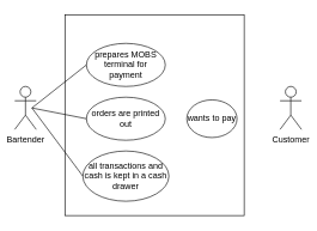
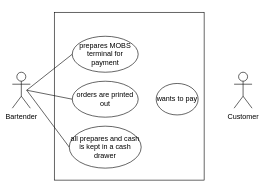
  <mxCell id="0" />
  <mxCell id="1" parent="0" />
  <mxCell id="2" value="" style="rounded=0;whiteSpace=wrap;html=1;" vertex="1" parent="1"><mxGeometry x="90" y="20" width="250" height="280" as="geometry" /></mxCell>
  <mxCell id="3" value="Bartender" style="shape=umlActor;verticalLabelPosition=bottom;verticalAlign=top;html=1;outlineConnect=0;" vertex="1" parent="1"><mxGeometry x="20" y="120" width="30" height="60" as="geometry" /></mxCell>
  <mxCell id="4" value="prepares MOBS terminal for payment" style="ellipse;whiteSpace=wrap;html=1;" vertex="1" parent="1"><mxGeometry x="120" y="60" width="110" height="60" as="geometry" /></mxCell>
  <mxCell id="5" value="Customer" style="shape=umlActor;verticalLabelPosition=bottom;verticalAlign=top;html=1;outlineConnect=0;" vertex="1" parent="1"><mxGeometry x="390" y="120" width="30" height="60" as="geometry" /></mxCell>
  <mxCell id="6" value="wants to pay" style="ellipse;whiteSpace=wrap;html=1;" vertex="1" parent="1"><mxGeometry x="260" y="138.75" width="70" height="52.5" as="geometry" /></mxCell>
  <mxCell id="7" value="orders are printed out" style="ellipse;whiteSpace=wrap;html=1;" vertex="1" parent="1"><mxGeometry x="120" y="135" width="110" height="60" as="geometry" /></mxCell>
- <mxCell id="8" value="all transactions and cash is kept in a cash drawer" style="ellipse;whiteSpace=wrap;html=1;" vertex="1" parent="1"><mxGeometry x="115" y="210" width="120" height="70" as="geometry" /></mxCell>
+ <mxCell id="8" value="all prepares and cash is kept in a cash drawer" style="ellipse;whiteSpace=wrap;html=1;" vertex="1" parent="1"><mxGeometry x="115" y="210" width="120" height="70" as="geometry" /></mxCell>
  <mxCell id="9" value="" style="endArrow=none;html=1;rounded=0;entryX=0;entryY=0.5;entryDx=0;entryDy=0;" edge="1" parent="1" target="4"><mxGeometry width="50" height="50" relative="1" as="geometry"><mxPoint x="44" y="150" as="sourcePoint" /><mxPoint x="130" y="164" as="targetPoint" /></mxGeometry></mxCell>
  <mxCell id="10" value="" style="endArrow=none;html=1;rounded=0;entryX=0;entryY=0.5;entryDx=0;entryDy=0;" edge="1" parent="1" target="7"><mxGeometry width="50" height="50" relative="1" as="geometry"><mxPoint x="44" y="150" as="sourcePoint" /><mxPoint x="130" y="164" as="targetPoint" /></mxGeometry></mxCell>
  <mxCell id="11" value="" style="endArrow=none;html=1;rounded=0;entryX=0;entryY=0.5;entryDx=0;entryDy=0;" edge="1" parent="1" target="8"><mxGeometry width="50" height="50" relative="1" as="geometry"><mxPoint x="44" y="150" as="sourcePoint" /><mxPoint x="130" y="164" as="targetPoint" /></mxGeometry></mxCell>
